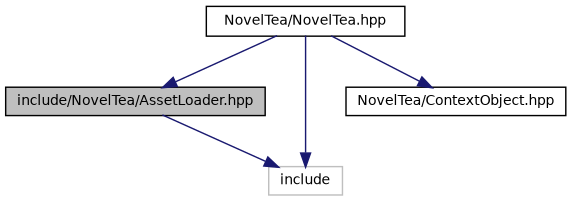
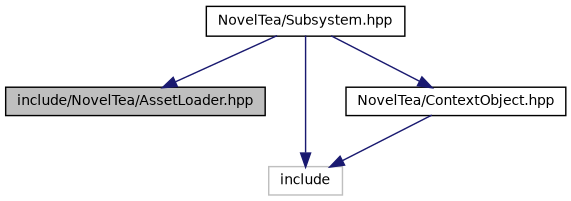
  digraph {
    node [color=black fontname=Helvetica fontsize=10 shape=record]
    edge [color=midnightblue fontname=Helvetica fontsize=10 labelfontname=Helvetica labelfontsize=10 style=solid]
    n1 [fillcolor=grey75 fontcolor=black height=0.2 label="include/NovelTea/AssetLoader.hpp" style=filled width=0.4]
    n2 [color=grey75 height=0.2 label=include width=0.4]
-   n3 [height=0.2 label="NovelTea/NovelTea.hpp" width=0.4]
+   n3 [height=0.2 label="NovelTea/Subsystem.hpp" width=0.4]
    n4 [height=0.2 label="NovelTea/ContextObject.hpp" width=0.4]
-   n1 -> n2
+   n4 -> n2
    n3 -> n1
    n3 -> n2
    n3 -> n4
  }
